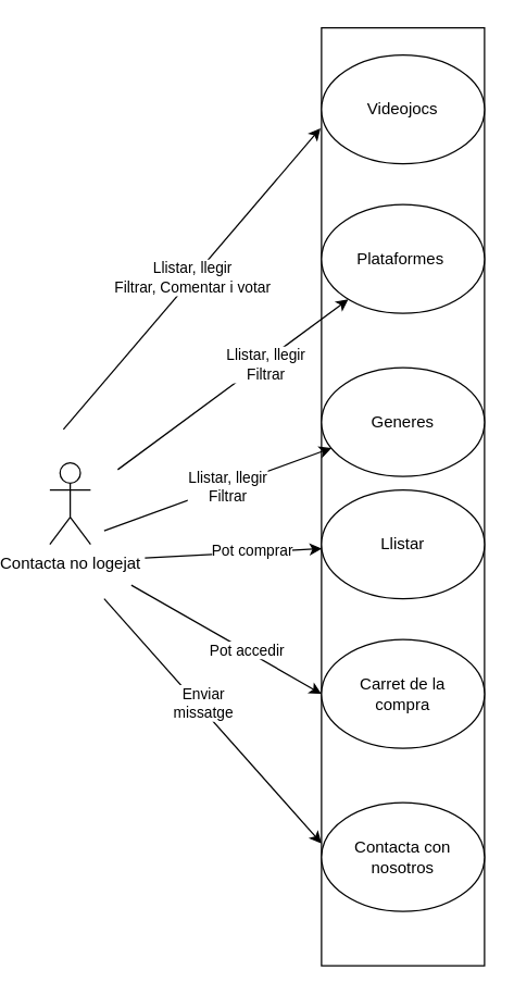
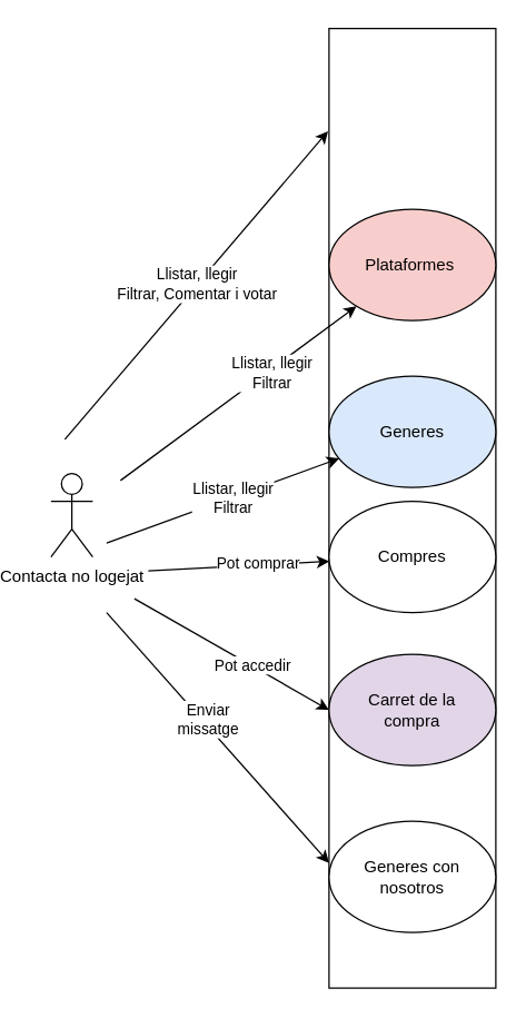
  <mxCell id="0" />
  <mxCell id="1" parent="0" />
  <mxCell id="2" value="" style="rounded=0;whiteSpace=wrap;html=1;" vertex="1" parent="1"><mxGeometry x="220" y="20" width="120" height="690" as="geometry" /></mxCell>
- <mxCell id="3" value="Videojocs" style="ellipse;whiteSpace=wrap;html=1;" vertex="1" parent="1"><mxGeometry x="220" y="40" width="120" height="80" as="geometry" /></mxCell>
- <mxCell id="4" value="Plataformes&amp;nbsp;" style="ellipse;whiteSpace=wrap;html=1;" vertex="1" parent="1"><mxGeometry x="220" y="150" width="120" height="80" as="geometry" /></mxCell>
- <mxCell id="5" value="Generes" style="ellipse;whiteSpace=wrap;html=1;" vertex="1" parent="1"><mxGeometry x="220" y="270" width="120" height="80" as="geometry" /></mxCell>
+ <mxCell id="4" value="Plataformes&amp;nbsp;" style="ellipse;whiteSpace=wrap;html=1;fillColor=#f8cecc;" vertex="1" parent="1"><mxGeometry x="220" y="150" width="120" height="80" as="geometry" /></mxCell>
+ <mxCell id="5" value="Generes" style="ellipse;whiteSpace=wrap;html=1;fillColor=#dae8fc;" vertex="1" parent="1"><mxGeometry x="220" y="270" width="120" height="80" as="geometry" /></mxCell>
  <mxCell id="6" value="Contacta no logejat" style="shape=umlActor;verticalLabelPosition=bottom;verticalAlign=top;html=1;outlineConnect=0;" vertex="1" parent="1"><mxGeometry x="20" y="340" width="30" height="60" as="geometry" /></mxCell>
- <mxCell id="7" value="Llistar" style="ellipse;whiteSpace=wrap;html=1;" vertex="1" parent="1"><mxGeometry x="220" y="360" width="120" height="80" as="geometry" /></mxCell>
+ <mxCell id="7" value="Compres" style="ellipse;whiteSpace=wrap;html=1;" vertex="1" parent="1"><mxGeometry x="220" y="360" width="120" height="80" as="geometry" /></mxCell>
  <mxCell id="8" value="" style="endArrow=classic;html=1;rounded=0;" edge="1" parent="1" target="4"><mxGeometry width="50" height="50" relative="1" as="geometry"><mxPoint x="70" y="345" as="sourcePoint" /><mxPoint x="120" y="295" as="targetPoint" /></mxGeometry></mxCell>
  <mxCell id="9" value="Llistar, llegir&lt;br&gt;Filtrar" style="edgeLabel;html=1;align=center;verticalAlign=middle;resizable=0;points=[];" vertex="1" connectable="0" parent="8"><mxGeometry x="0.263" y="-2" relative="1" as="geometry"><mxPoint as="offset" /></mxGeometry></mxCell>
  <mxCell id="10" value="Llistar, llegir&lt;br&gt;Filtrar, Comentar i votar" style="endArrow=classic;html=1;rounded=0;entryX=-0.006;entryY=0.107;entryDx=0;entryDy=0;entryPerimeter=0;" edge="1" parent="1" target="2"><mxGeometry width="50" height="50" relative="1" as="geometry"><mxPoint x="30" y="315.34" as="sourcePoint" /><mxPoint x="199.749" y="190.004" as="targetPoint" /></mxGeometry></mxCell>
  <mxCell id="11" value="" style="endArrow=classic;html=1;rounded=0;" edge="1" parent="1" target="7"><mxGeometry width="50" height="50" relative="1" as="geometry"><mxPoint x="90" y="410" as="sourcePoint" /><mxPoint x="200" y="485" as="targetPoint" /></mxGeometry></mxCell>
  <mxCell id="12" value="Pot comprar" style="edgeLabel;html=1;align=center;verticalAlign=middle;resizable=0;points=[];" vertex="1" connectable="0" parent="11"><mxGeometry x="0.207" y="1" relative="1" as="geometry"><mxPoint as="offset" /></mxGeometry></mxCell>
  <mxCell id="13" value="" style="endArrow=classic;html=1;rounded=0;" edge="1" parent="1" target="5"><mxGeometry width="50" height="50" relative="1" as="geometry"><mxPoint x="60" y="390" as="sourcePoint" /><mxPoint x="140" y="360" as="targetPoint" /></mxGeometry></mxCell>
  <mxCell id="14" value="Llistar, llegir&lt;br&gt;Filtrar" style="edgeLabel;html=1;align=center;verticalAlign=middle;resizable=0;points=[];" vertex="1" connectable="0" parent="13"><mxGeometry x="0.077" relative="1" as="geometry"><mxPoint as="offset" /></mxGeometry></mxCell>
- <mxCell id="15" value="Carret de la &lt;br&gt;compra" style="ellipse;whiteSpace=wrap;html=1;" vertex="1" parent="1"><mxGeometry x="220" y="470" width="120" height="80" as="geometry" /></mxCell>
+ <mxCell id="15" value="Carret de la &lt;br&gt;compra" style="ellipse;whiteSpace=wrap;html=1;fillColor=#e1d5e7;" vertex="1" parent="1"><mxGeometry x="220" y="470" width="120" height="80" as="geometry" /></mxCell>
  <mxCell id="16" value="" style="endArrow=classic;html=1;rounded=0;" edge="1" parent="1"><mxGeometry width="50" height="50" relative="1" as="geometry"><mxPoint x="80" y="430" as="sourcePoint" /><mxPoint x="220.003" y="510" as="targetPoint" /></mxGeometry></mxCell>
  <mxCell id="17" value="Pot accedir" style="edgeLabel;html=1;align=center;verticalAlign=middle;resizable=0;points=[];" vertex="1" connectable="0" parent="16"><mxGeometry x="0.207" y="1" relative="1" as="geometry"><mxPoint as="offset" /></mxGeometry></mxCell>
- <mxCell id="18" value="Contacta con nosotros" style="ellipse;whiteSpace=wrap;html=1;" vertex="1" parent="1"><mxGeometry x="220" y="590" width="120" height="80" as="geometry" /></mxCell>
+ <mxCell id="18" value="Generes con nosotros" style="ellipse;whiteSpace=wrap;html=1;" vertex="1" parent="1"><mxGeometry x="220" y="590" width="120" height="80" as="geometry" /></mxCell>
  <mxCell id="19" value="" style="endArrow=classic;html=1;rounded=0;entryX=0;entryY=0.375;entryDx=0;entryDy=0;entryPerimeter=0;" edge="1" parent="1" target="18"><mxGeometry width="50" height="50" relative="1" as="geometry"><mxPoint x="60" y="440" as="sourcePoint" /><mxPoint x="210" y="630" as="targetPoint" /></mxGeometry></mxCell>
  <mxCell id="20" value="Enviar &lt;br&gt;missatge" style="edgeLabel;html=1;align=center;verticalAlign=middle;resizable=0;points=[];" vertex="1" connectable="0" parent="19"><mxGeometry x="-0.128" y="3" relative="1" as="geometry"><mxPoint as="offset" /></mxGeometry></mxCell>
